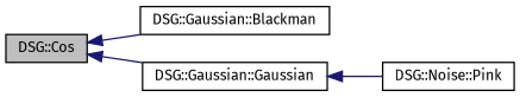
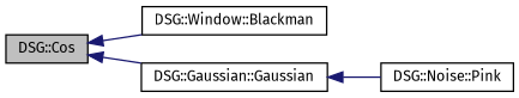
  digraph {
    fontname="Fira Sans"
    rankdir=LR
    node [color=black fillcolor=white fontname="Fira Sans" fontsize=10 shape=record style=filled]
    edge [color=midnightblue dir=back fontname="Fira Sans" fontsize=10 labelfontname=Helvetica labelfontsize=10 style=solid]
    n1 [fillcolor=grey75 fontcolor=black height=0.2 label="DSG::Cos" width=0.4]
-   n2 [height=0.2 label="DSG::Gaussian::Blackman" width=0.4]
+   n2 [height=0.2 label="DSG::Window::Blackman" width=0.4]
    n3 [height=0.2 label="DSG::Gaussian::Gaussian" width=0.4]
    n4 [height=0.2 label="DSG::Noise::Pink" width=0.4]
    n1 -> n2
    n1 -> n3
    n3 -> n4
  }
